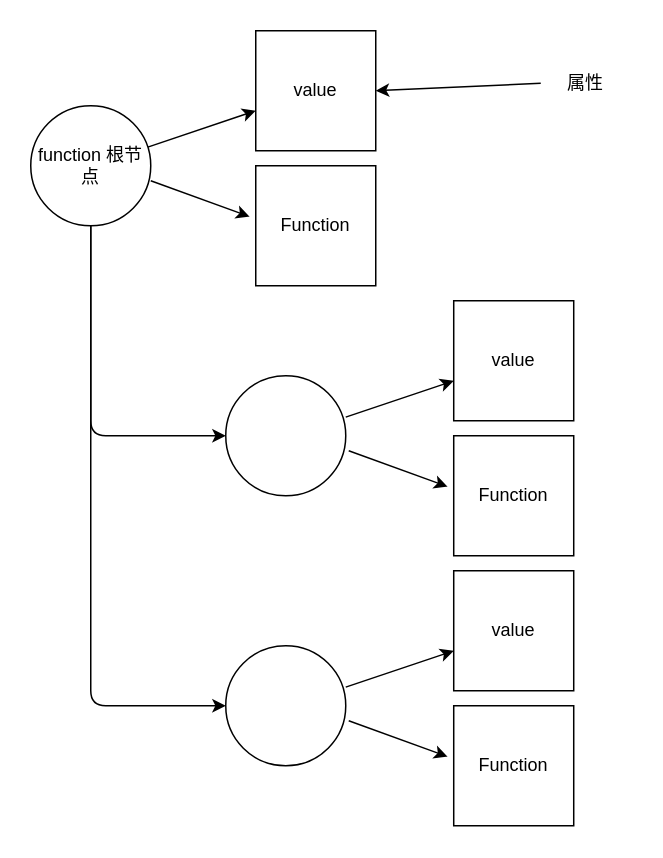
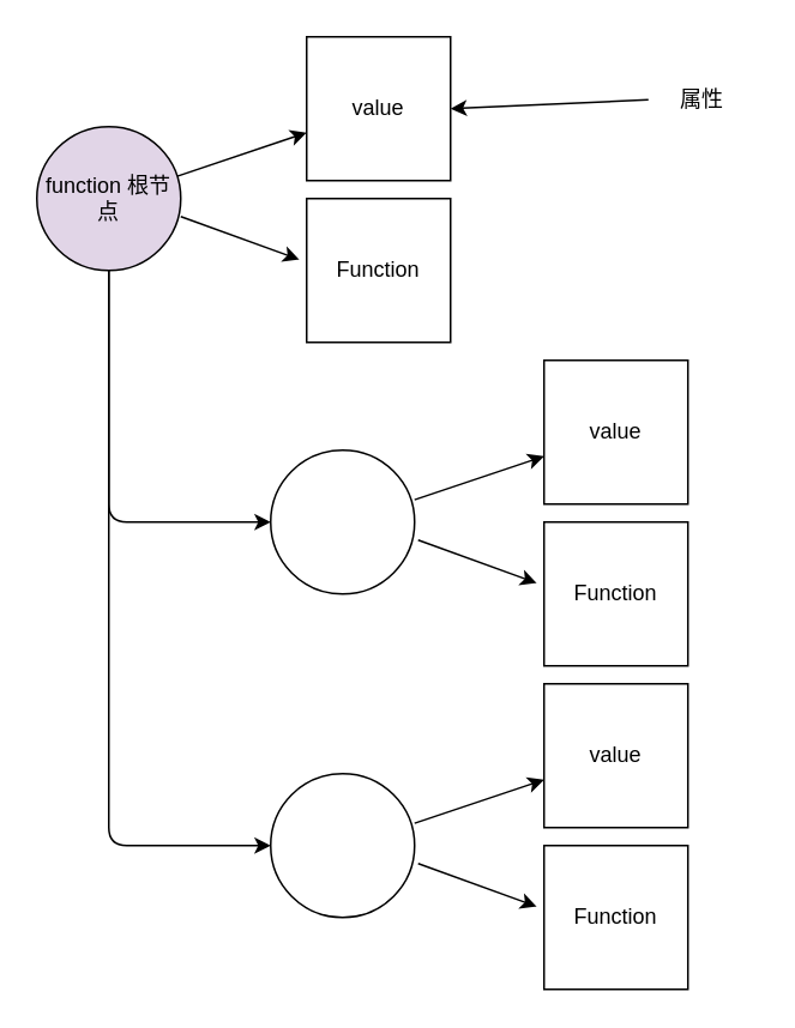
  <mxCell id="0" />
  <mxCell id="1" parent="0" />
  <mxCell id="2" style="edgeStyle=none;html=1;" parent="1" source="5" target="6" edge="1"><mxGeometry relative="1" as="geometry" /></mxCell>
  <mxCell id="3" style="edgeStyle=none;html=1;entryX=0;entryY=0.5;entryDx=0;entryDy=0;" parent="1" source="5" target="11" edge="1"><mxGeometry relative="1" as="geometry"><Array as="points"><mxPoint x="60" y="290" /></Array></mxGeometry></mxCell>
  <mxCell id="4" style="edgeStyle=none;html=1;entryX=0;entryY=0.5;entryDx=0;entryDy=0;" parent="1" source="5" target="12" edge="1"><mxGeometry relative="1" as="geometry"><Array as="points"><mxPoint x="60" y="470" /></Array></mxGeometry></mxCell>
- <mxCell id="5" value="function 根节点" style="ellipse;whiteSpace=wrap;html=1;aspect=fixed;" parent="1" vertex="1"><mxGeometry x="20" y="70" width="80" height="80" as="geometry" /></mxCell>
+ <mxCell id="5" value="function 根节点" style="ellipse;whiteSpace=wrap;html=1;aspect=fixed;fillColor=#e1d5e7;" parent="1" vertex="1"><mxGeometry x="20" y="70" width="80" height="80" as="geometry" /></mxCell>
  <mxCell id="6" value="value" style="whiteSpace=wrap;html=1;aspect=fixed;" parent="1" vertex="1"><mxGeometry x="170" y="20" width="80" height="80" as="geometry" /></mxCell>
  <mxCell id="7" value="" style="endArrow=classic;html=1;entryX=1;entryY=0.5;entryDx=0;entryDy=0;exitX=0;exitY=0.5;exitDx=0;exitDy=0;" parent="1" source="8" target="6" edge="1"><mxGeometry width="50" height="50" relative="1" as="geometry"><mxPoint x="360" y="90" as="sourcePoint" /><mxPoint x="410" y="40" as="targetPoint" /></mxGeometry></mxCell>
  <mxCell id="8" value="属性" style="text;html=1;strokeColor=none;fillColor=none;align=center;verticalAlign=middle;whiteSpace=wrap;rounded=0;" parent="1" vertex="1"><mxGeometry x="360" y="40" width="60" height="30" as="geometry" /></mxCell>
  <mxCell id="9" style="edgeStyle=none;html=1;entryX=-0.051;entryY=0.424;entryDx=0;entryDy=0;entryPerimeter=0;" parent="1" target="10" edge="1"><mxGeometry relative="1" as="geometry"><mxPoint x="100" y="120" as="sourcePoint" /><mxPoint x="150" y="140" as="targetPoint" /></mxGeometry></mxCell>
  <mxCell id="10" value="Function" style="whiteSpace=wrap;html=1;aspect=fixed;" parent="1" vertex="1"><mxGeometry x="170" y="110" width="80" height="80" as="geometry" /></mxCell>
  <mxCell id="11" value="" style="ellipse;whiteSpace=wrap;html=1;aspect=fixed;" parent="1" vertex="1"><mxGeometry x="150" y="250" width="80" height="80" as="geometry" /></mxCell>
  <mxCell id="12" value="" style="ellipse;whiteSpace=wrap;html=1;aspect=fixed;" parent="1" vertex="1"><mxGeometry x="150" y="430" width="80" height="80" as="geometry" /></mxCell>
  <mxCell id="13" style="edgeStyle=none;html=1;" parent="1" target="14" edge="1"><mxGeometry relative="1" as="geometry"><mxPoint x="229.996" y="277.558" as="sourcePoint" /></mxGeometry></mxCell>
  <mxCell id="14" value="value" style="whiteSpace=wrap;html=1;aspect=fixed;" parent="1" vertex="1"><mxGeometry x="301.98" y="200" width="80" height="80" as="geometry" /></mxCell>
  <mxCell id="15" style="edgeStyle=none;html=1;entryX=-0.051;entryY=0.424;entryDx=0;entryDy=0;entryPerimeter=0;" parent="1" target="16" edge="1"><mxGeometry relative="1" as="geometry"><mxPoint x="231.98" y="300" as="sourcePoint" /><mxPoint x="281.98" y="320" as="targetPoint" /></mxGeometry></mxCell>
  <mxCell id="16" value="Function" style="whiteSpace=wrap;html=1;aspect=fixed;" parent="1" vertex="1"><mxGeometry x="301.98" y="290" width="80" height="80" as="geometry" /></mxCell>
  <mxCell id="17" style="edgeStyle=none;html=1;" parent="1" target="18" edge="1"><mxGeometry relative="1" as="geometry"><mxPoint x="229.996" y="457.558" as="sourcePoint" /></mxGeometry></mxCell>
  <mxCell id="18" value="value" style="whiteSpace=wrap;html=1;aspect=fixed;" parent="1" vertex="1"><mxGeometry x="301.98" y="380" width="80" height="80" as="geometry" /></mxCell>
  <mxCell id="19" style="edgeStyle=none;html=1;entryX=-0.051;entryY=0.424;entryDx=0;entryDy=0;entryPerimeter=0;" parent="1" target="20" edge="1"><mxGeometry relative="1" as="geometry"><mxPoint x="231.98" y="480" as="sourcePoint" /><mxPoint x="281.98" y="500" as="targetPoint" /></mxGeometry></mxCell>
  <mxCell id="20" value="Function" style="whiteSpace=wrap;html=1;aspect=fixed;" parent="1" vertex="1"><mxGeometry x="301.98" y="470" width="80" height="80" as="geometry" /></mxCell>
